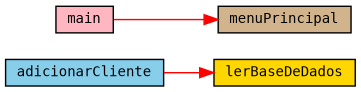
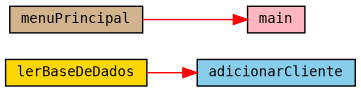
  digraph {
    fontname="DejaVu Sans Mono"
    rankdir=RL
    node [color=black fontname="DejaVu Sans Mono" fontsize=10 shape=record style=filled]
    edge [color=red dir=back fontname="DejaVu Sans Mono" fontsize=10 labelfontname=Helvetica labelfontsize=10 style=solid]
    n1 [fillcolor=skyblue fontcolor=black height=0.2 label=adicionarCliente width=0.4]
    n2 [fillcolor=gold height=0.2 label=lerBaseDeDados width=0.4]
    n3 [fillcolor=tan height=0.2 label=menuPrincipal width=0.4]
    n4 [fillcolor=lightpink height=0.2 label=main width=0.4]
-   n2 -> n1
-   n3 -> n4
+   n1 -> n2
+   n4 -> n3
  }
